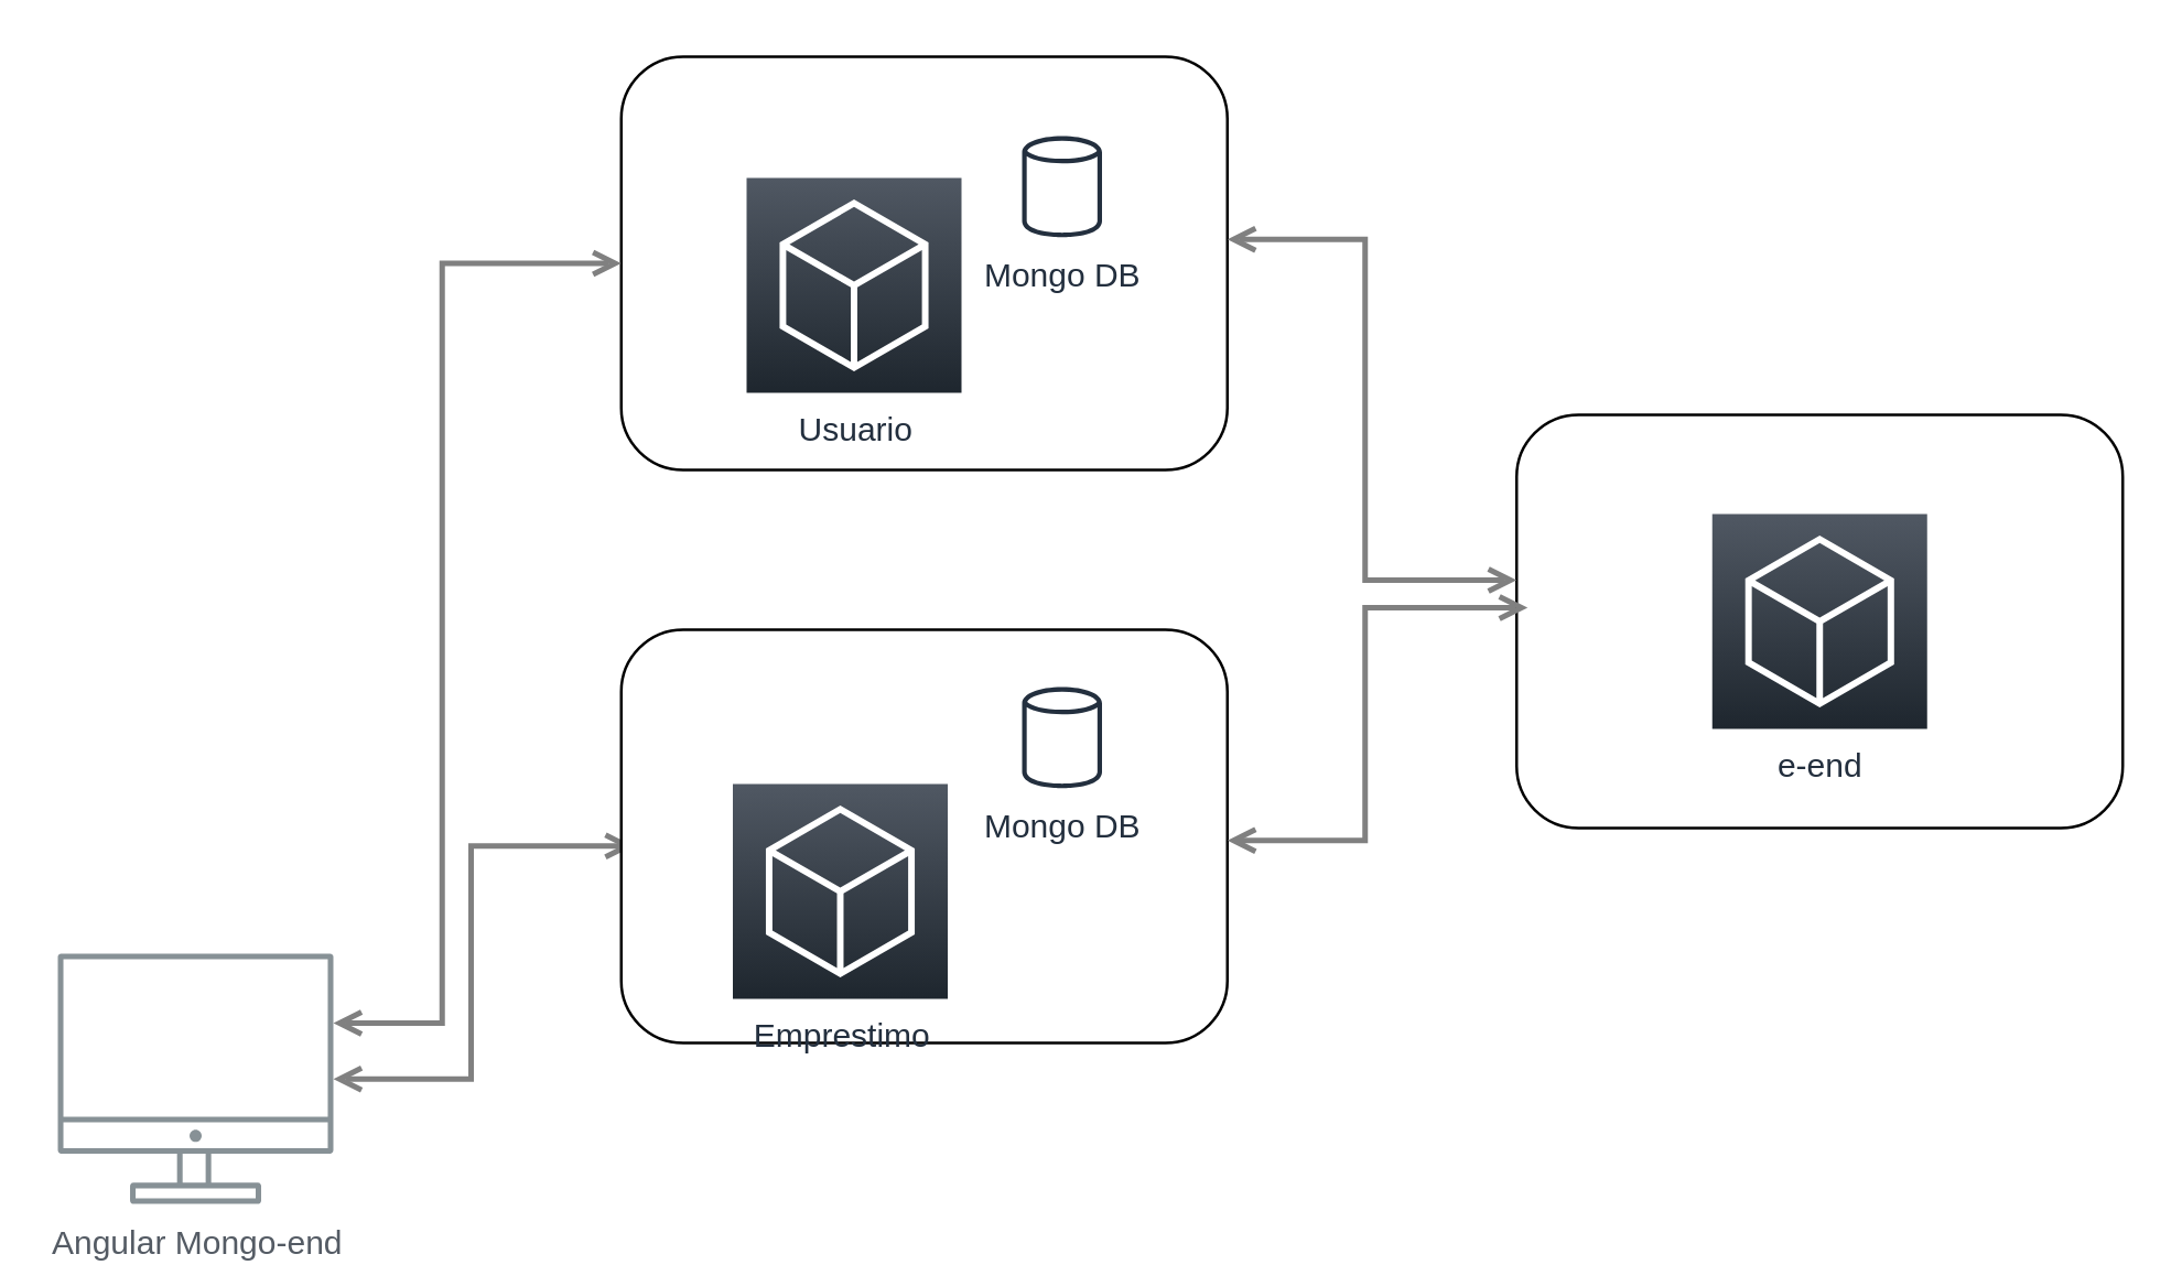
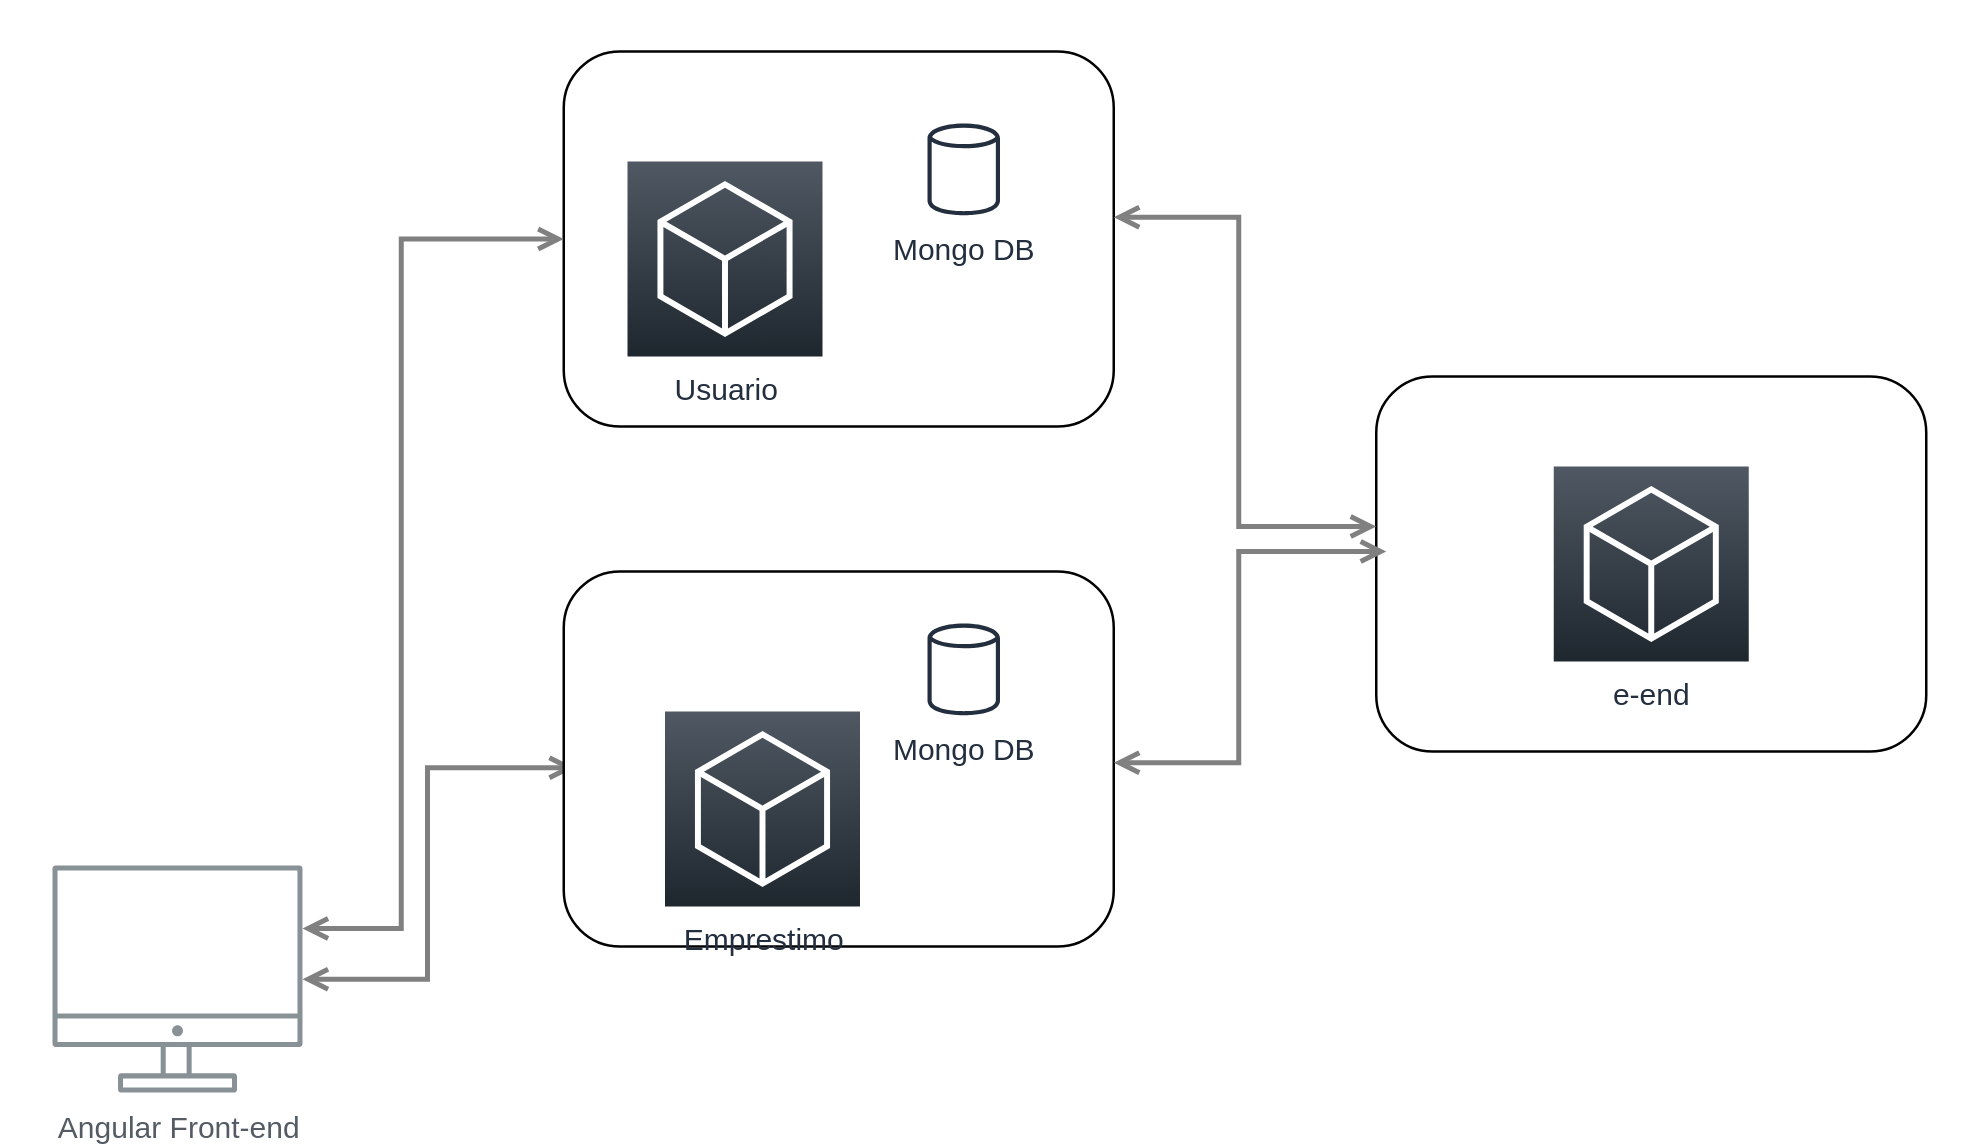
  <mxCell id="0" />
  <mxCell id="1" parent="0" />
  <mxCell id="2" style="edgeStyle=orthogonalEdgeStyle;rounded=0;orthogonalLoop=1;jettySize=auto;html=1;startArrow=open;startFill=0;endArrow=open;endFill=0;strokeWidth=2;strokeColor=#808080;" parent="1" source="3" edge="1"><mxGeometry relative="1" as="geometry"><Array as="points"><mxPoint x="170.5" y="391.5" /><mxPoint x="170.5" y="306.5" /></Array><mxPoint x="229.5" y="306.529" as="targetPoint" /></mxGeometry></mxCell>
- <mxCell id="3" value="Angular Mongo-end" style="outlineConnect=0;gradientColor=none;fontColor=#545B64;strokeColor=none;fillColor=#879196;dashed=0;verticalLabelPosition=bottom;verticalAlign=top;align=center;html=1;fontSize=12;fontStyle=0;aspect=fixed;shape=mxgraph.aws4.illustration_desktop;pointerEvents=1;labelBackgroundColor=#ffffff;" parent="1" vertex="1"><mxGeometry x="20.5" y="345.5" width="100" height="91" as="geometry" /></mxCell>
+ <mxCell id="3" value="Angular Front-end" style="outlineConnect=0;gradientColor=none;fontColor=#545B64;strokeColor=none;fillColor=#879196;dashed=0;verticalLabelPosition=bottom;verticalAlign=top;align=center;html=1;fontSize=12;fontStyle=0;aspect=fixed;shape=mxgraph.aws4.illustration_desktop;pointerEvents=1;labelBackgroundColor=#ffffff;" parent="1" vertex="1"><mxGeometry x="20.5" y="345.5" width="100" height="91" as="geometry" /></mxCell>
  <mxCell id="4" value="" style="rounded=1;whiteSpace=wrap;html=1;" vertex="1" parent="1"><mxGeometry x="225" y="228" width="220" height="150" as="geometry" /></mxCell>
  <mxCell id="5" value="Emprestimo" style="gradientDirection=north;outlineConnect=0;fontColor=#232F3E;gradientColor=#505863;fillColor=#1E262E;strokeColor=#ffffff;dashed=0;verticalLabelPosition=bottom;verticalAlign=top;align=center;html=1;fontSize=12;fontStyle=0;aspect=fixed;shape=mxgraph.aws4.resourceIcon;resIcon=mxgraph.aws4.general;" vertex="1" parent="1"><mxGeometry x="265.5" y="284" width="78" height="78" as="geometry" /></mxCell>
  <mxCell id="6" value="Mongo DB" style="outlineConnect=0;fontColor=#232F3E;gradientColor=none;fillColor=#232F3E;strokeColor=none;dashed=0;verticalLabelPosition=bottom;verticalAlign=top;align=center;html=1;fontSize=12;fontStyle=0;aspect=fixed;pointerEvents=1;shape=mxgraph.aws4.generic_database;" vertex="1" parent="1"><mxGeometry x="370.5" y="248" width="29" height="38.34" as="geometry" /></mxCell>
  <mxCell id="7" value="" style="rounded=1;whiteSpace=wrap;html=1;" vertex="1" parent="1"><mxGeometry x="225" y="20" width="220" height="150" as="geometry" /></mxCell>
- <mxCell id="8" value="Usuario" style="gradientDirection=north;outlineConnect=0;fontColor=#232F3E;gradientColor=#505863;fillColor=#1E262E;strokeColor=#ffffff;dashed=0;verticalLabelPosition=bottom;verticalAlign=top;align=center;html=1;fontSize=12;fontStyle=0;aspect=fixed;shape=mxgraph.aws4.resourceIcon;resIcon=mxgraph.aws4.general;" vertex="1" parent="1"><mxGeometry x="270.5" y="64" width="78" height="78" as="geometry" /></mxCell>
+ <mxCell id="8" value="Usuario" style="gradientDirection=north;outlineConnect=0;fontColor=#232F3E;gradientColor=#505863;fillColor=#1E262E;strokeColor=#ffffff;dashed=0;verticalLabelPosition=bottom;verticalAlign=top;align=center;html=1;fontSize=12;fontStyle=0;aspect=fixed;shape=mxgraph.aws4.resourceIcon;resIcon=mxgraph.aws4.general;" vertex="1" parent="1"><mxGeometry x="250.5" y="64" width="78" height="78" as="geometry" /></mxCell>
  <mxCell id="9" value="Mongo DB" style="outlineConnect=0;fontColor=#232F3E;gradientColor=none;fillColor=#232F3E;strokeColor=none;dashed=0;verticalLabelPosition=bottom;verticalAlign=top;align=center;html=1;fontSize=12;fontStyle=0;aspect=fixed;pointerEvents=1;shape=mxgraph.aws4.generic_database;" vertex="1" parent="1"><mxGeometry x="370.5" y="48" width="29" height="38.34" as="geometry" /></mxCell>
  <mxCell id="10" style="edgeStyle=orthogonalEdgeStyle;rounded=0;orthogonalLoop=1;jettySize=auto;html=1;startArrow=open;startFill=0;endArrow=open;endFill=0;strokeWidth=2;strokeColor=#808080;entryX=0;entryY=0.5;entryDx=0;entryDy=0;" edge="1" parent="1" target="7"><mxGeometry relative="1" as="geometry"><Array as="points"><mxPoint x="160" y="371" /><mxPoint x="160" y="95" /></Array><mxPoint x="120.5" y="370.81" as="sourcePoint" /><mxPoint x="229.5" y="286.339" as="targetPoint" /></mxGeometry></mxCell>
  <mxCell id="11" value="" style="rounded=1;whiteSpace=wrap;html=1;" vertex="1" parent="1"><mxGeometry x="550" y="150" width="220" height="150" as="geometry" /></mxCell>
  <mxCell id="12" value="e-end" style="gradientDirection=north;outlineConnect=0;fontColor=#232F3E;gradientColor=#505863;fillColor=#1E262E;strokeColor=#ffffff;dashed=0;verticalLabelPosition=bottom;verticalAlign=top;align=center;html=1;fontSize=12;fontStyle=0;aspect=fixed;shape=mxgraph.aws4.resourceIcon;resIcon=mxgraph.aws4.general;" vertex="1" parent="1"><mxGeometry x="621" y="186" width="78" height="78" as="geometry" /></mxCell>
  <mxCell id="13" style="edgeStyle=orthogonalEdgeStyle;rounded=0;orthogonalLoop=1;jettySize=auto;html=1;startArrow=open;startFill=0;endArrow=open;endFill=0;strokeWidth=2;strokeColor=#808080;" edge="1" parent="1"><mxGeometry relative="1" as="geometry"><Array as="points"><mxPoint x="495" y="304.97" /><mxPoint x="495" y="219.97" /></Array><mxPoint x="445" y="304.47" as="sourcePoint" /><mxPoint x="554" y="219.999" as="targetPoint" /></mxGeometry></mxCell>
  <mxCell id="14" style="edgeStyle=orthogonalEdgeStyle;rounded=0;orthogonalLoop=1;jettySize=auto;html=1;startArrow=open;startFill=0;endArrow=open;endFill=0;strokeWidth=2;strokeColor=#808080;entryX=0;entryY=0.4;entryDx=0;entryDy=0;entryPerimeter=0;" edge="1" parent="1" target="11"><mxGeometry relative="1" as="geometry"><Array as="points"><mxPoint x="495" y="86" /><mxPoint x="495" y="210" /></Array><mxPoint x="445" y="86.28" as="sourcePoint" /><mxPoint x="520" y="190" as="targetPoint" /></mxGeometry></mxCell>
